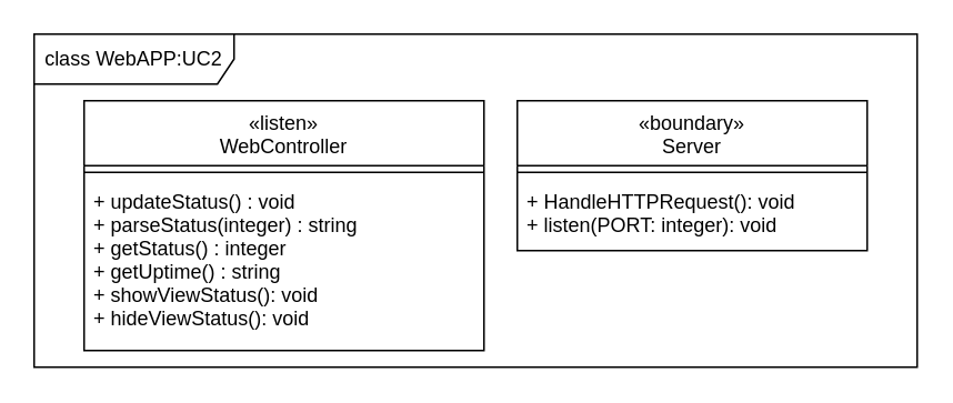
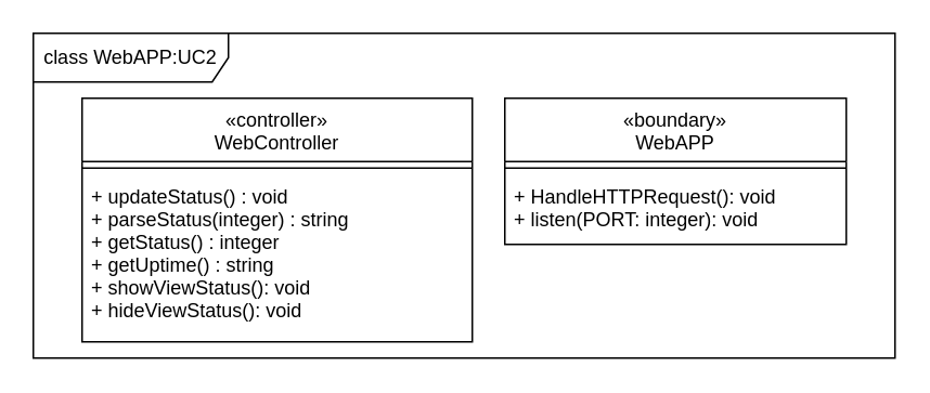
  <mxCell id="0" />
  <mxCell id="1" parent="0" />
  <mxCell id="2" value="class WebAPP:UC2" style="shape=umlFrame;whiteSpace=wrap;html=1;width=120;height=30;" vertex="1" parent="1"><mxGeometry width="530" height="200" as="geometry" x="20" y="20" /></mxCell>
- <mxCell id="3" value="«listen»&#10;WebController" style="swimlane;fontStyle=0;align=center;verticalAlign=top;childLayout=stackLayout;horizontal=1;startSize=39;horizontalStack=0;resizeParent=1;resizeParentMax=0;resizeLast=0;collapsible=1;marginBottom=0;" vertex="1" parent="1"><mxGeometry x="50" y="60" width="240" height="150" as="geometry" /></mxCell>
+ <mxCell id="3" value="«controller»&#10;WebController" style="swimlane;fontStyle=0;align=center;verticalAlign=top;childLayout=stackLayout;horizontal=1;startSize=39;horizontalStack=0;resizeParent=1;resizeParentMax=0;resizeLast=0;collapsible=1;marginBottom=0;" vertex="1" parent="1"><mxGeometry x="50" y="60" width="240" height="150" as="geometry" /></mxCell>
  <mxCell id="4" value="" style="line;strokeWidth=1;fillColor=none;align=left;verticalAlign=middle;spacingTop=-1;spacingLeft=3;spacingRight=3;rotatable=0;labelPosition=right;points=[];portConstraint=eastwest;" vertex="1" parent="3"><mxGeometry y="39" width="240" height="8" as="geometry" /></mxCell>
  <mxCell id="5" value="+ updateStatus() : void&#10;+ parseStatus(integer) : string&#10;+ getStatus() : integer&#10;+ getUptime() : string&#10;+ showViewStatus(): void&#10;+ hideViewStatus(): void&#10;&#10;" style="text;strokeColor=none;fillColor=none;align=left;verticalAlign=top;spacingLeft=4;spacingRight=4;overflow=hidden;rotatable=0;points=[[0,0.5],[1,0.5]];portConstraint=eastwest;" vertex="1" parent="3"><mxGeometry y="47" width="240" height="103" as="geometry" /></mxCell>
- <mxCell id="6" value="«boundary»&#10;Server" style="swimlane;fontStyle=0;align=center;verticalAlign=top;childLayout=stackLayout;horizontal=1;startSize=39;horizontalStack=0;resizeParent=1;resizeParentMax=0;resizeLast=0;collapsible=1;marginBottom=0;" vertex="1" parent="1"><mxGeometry x="310" y="60" width="210" height="90" as="geometry" /></mxCell>
+ <mxCell id="6" value="«boundary»&#10;WebAPP" style="swimlane;fontStyle=0;align=center;verticalAlign=top;childLayout=stackLayout;horizontal=1;startSize=39;horizontalStack=0;resizeParent=1;resizeParentMax=0;resizeLast=0;collapsible=1;marginBottom=0;" vertex="1" parent="1"><mxGeometry x="310" y="60" width="210" height="90" as="geometry" /></mxCell>
  <mxCell id="7" value="" style="line;strokeWidth=1;fillColor=none;align=left;verticalAlign=middle;spacingTop=-1;spacingLeft=3;spacingRight=3;rotatable=0;labelPosition=right;points=[];portConstraint=eastwest;" vertex="1" parent="6"><mxGeometry y="39" width="210" height="8" as="geometry" /></mxCell>
  <mxCell id="8" value="+ HandleHTTPRequest(): void&#10;+ listen(PORT: integer): void" style="text;strokeColor=none;fillColor=none;align=left;verticalAlign=top;spacingLeft=4;spacingRight=4;overflow=hidden;rotatable=0;points=[[0,0.5],[1,0.5]];portConstraint=eastwest;" vertex="1" parent="6"><mxGeometry y="47" width="210" height="43" as="geometry" /></mxCell>
